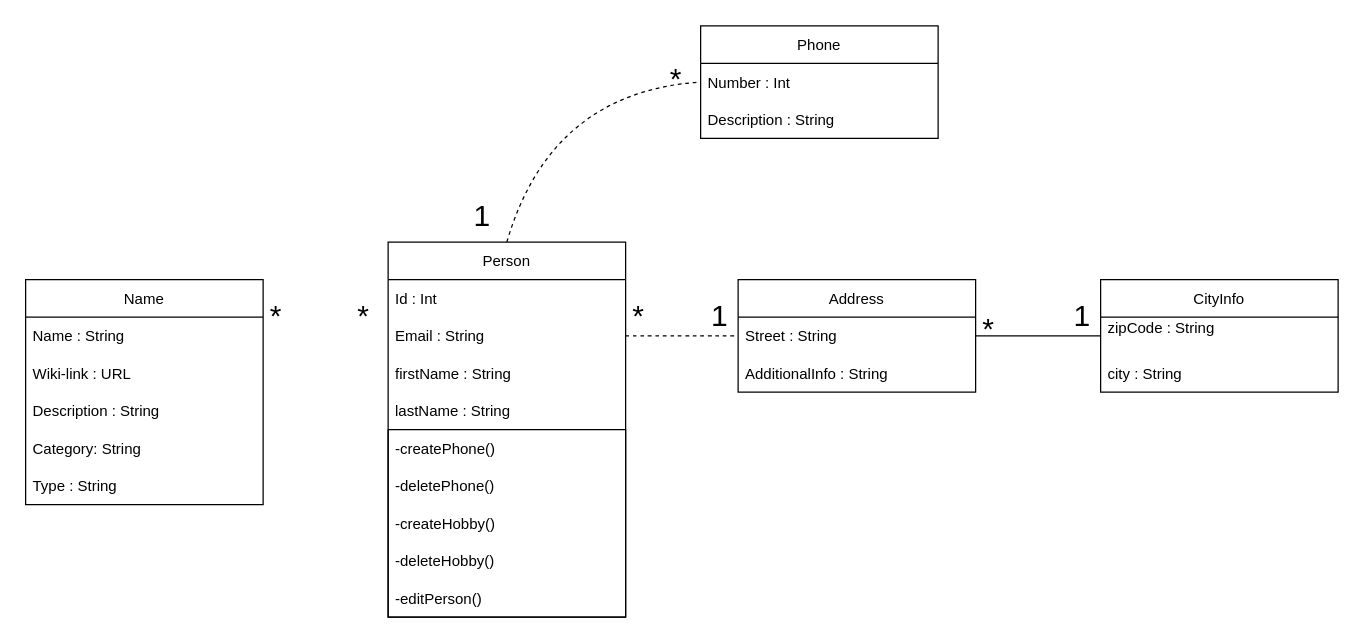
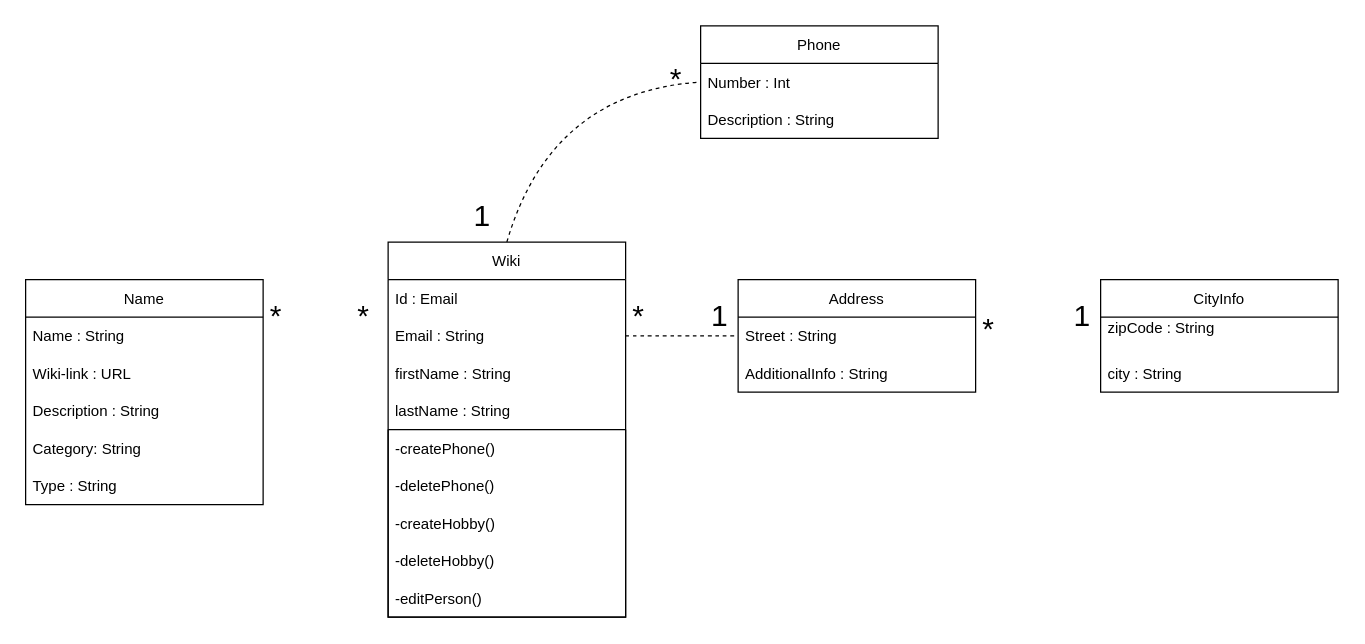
  <mxCell id="0" />
  <mxCell id="1" parent="0" />
  <mxCell id="2" value="Phone" style="swimlane;fontStyle=0;childLayout=stackLayout;horizontal=1;startSize=30;horizontalStack=0;resizeParent=1;resizeParentMax=0;resizeLast=0;collapsible=1;marginBottom=0;hachureGap=4;pointerEvents=0;" parent="1" vertex="1"><mxGeometry x="560" y="20" width="190" height="90" as="geometry" /></mxCell>
  <mxCell id="3" value="Number : Int" style="text;strokeColor=none;fillColor=none;align=left;verticalAlign=middle;spacingLeft=4;spacingRight=4;overflow=hidden;points=[[0,0.5],[1,0.5]];portConstraint=eastwest;rotatable=0;" parent="2" vertex="1"><mxGeometry y="30" width="190" height="30" as="geometry" /></mxCell>
  <mxCell id="4" value="Description : String" style="text;strokeColor=none;fillColor=none;align=left;verticalAlign=middle;spacingLeft=4;spacingRight=4;overflow=hidden;points=[[0,0.5],[1,0.5]];portConstraint=eastwest;rotatable=0;" parent="2" vertex="1"><mxGeometry y="60" width="190" height="30" as="geometry" /></mxCell>
  <mxCell id="5" value="Address" style="swimlane;fontStyle=0;childLayout=stackLayout;horizontal=1;startSize=30;horizontalStack=0;resizeParent=1;resizeParentMax=0;resizeLast=0;collapsible=1;marginBottom=0;hachureGap=4;pointerEvents=0;" parent="1" vertex="1"><mxGeometry x="590" y="223" width="190" height="90" as="geometry" /></mxCell>
  <mxCell id="6" value="Street : String" style="text;strokeColor=none;fillColor=none;align=left;verticalAlign=middle;spacingLeft=4;spacingRight=4;overflow=hidden;points=[[0,0.5],[1,0.5]];portConstraint=eastwest;rotatable=0;" parent="5" vertex="1"><mxGeometry y="30" width="190" height="30" as="geometry" /></mxCell>
  <mxCell id="7" value="AdditionalInfo : String" style="text;strokeColor=none;fillColor=none;align=left;verticalAlign=middle;spacingLeft=4;spacingRight=4;overflow=hidden;points=[[0,0.5],[1,0.5]];portConstraint=eastwest;rotatable=0;" parent="5" vertex="1"><mxGeometry y="60" width="190" height="30" as="geometry" /></mxCell>
  <mxCell id="8" style="edgeStyle=none;curved=1;rounded=0;orthogonalLoop=1;jettySize=auto;html=1;entryX=0;entryY=0.5;entryDx=0;entryDy=0;endArrow=close;startSize=14;endSize=14;sourcePerimeterSpacing=8;targetPerimeterSpacing=8;exitX=0.5;exitY=0;exitDx=0;exitDy=0;dashed=1;" parent="1" source="10" target="3" edge="1"><mxGeometry relative="1" as="geometry"><Array as="points"><mxPoint x="440" y="73" /></Array></mxGeometry></mxCell>
  <mxCell id="9" style="edgeStyle=none;curved=1;rounded=0;orthogonalLoop=1;jettySize=auto;html=1;entryX=0;entryY=0.5;entryDx=0;entryDy=0;endArrow=close;startSize=14;endSize=14;sourcePerimeterSpacing=8;targetPerimeterSpacing=8;exitX=1;exitY=0.5;exitDx=0;exitDy=0;dashed=1;" parent="1" source="12" target="6" edge="1"><mxGeometry relative="1" as="geometry"><mxPoint x="502" y="268" as="sourcePoint" /></mxGeometry></mxCell>
- <mxCell id="10" value="Person" style="swimlane;fontStyle=0;childLayout=stackLayout;horizontal=1;startSize=30;horizontalStack=0;resizeParent=1;resizeParentMax=0;resizeLast=0;collapsible=1;marginBottom=0;hachureGap=4;pointerEvents=0;" parent="1" vertex="1"><mxGeometry x="310" y="193" width="190" height="300" as="geometry" /></mxCell>
- <mxCell id="11" value="Id : Int" style="text;strokeColor=none;fillColor=none;align=left;verticalAlign=middle;spacingLeft=4;spacingRight=4;overflow=hidden;points=[[0,0.5],[1,0.5]];portConstraint=eastwest;rotatable=0;" parent="10" vertex="1"><mxGeometry y="30" width="190" height="30" as="geometry" /></mxCell>
+ <mxCell id="10" value="Wiki" style="swimlane;fontStyle=0;childLayout=stackLayout;horizontal=1;startSize=30;horizontalStack=0;resizeParent=1;resizeParentMax=0;resizeLast=0;collapsible=1;marginBottom=0;hachureGap=4;pointerEvents=0;" parent="1" vertex="1"><mxGeometry x="310" y="193" width="190" height="300" as="geometry" /></mxCell>
+ <mxCell id="11" value="Id : Email" style="text;strokeColor=none;fillColor=none;align=left;verticalAlign=middle;spacingLeft=4;spacingRight=4;overflow=hidden;points=[[0,0.5],[1,0.5]];portConstraint=eastwest;rotatable=0;" parent="10" vertex="1"><mxGeometry y="30" width="190" height="30" as="geometry" /></mxCell>
  <mxCell id="12" value="Email : String" style="text;strokeColor=none;fillColor=none;align=left;verticalAlign=middle;spacingLeft=4;spacingRight=4;overflow=hidden;points=[[0,0.5],[1,0.5]];portConstraint=eastwest;rotatable=0;" parent="10" vertex="1"><mxGeometry y="60" width="190" height="30" as="geometry" /></mxCell>
  <mxCell id="13" value="firstName : String" style="text;strokeColor=none;fillColor=none;align=left;verticalAlign=middle;spacingLeft=4;spacingRight=4;overflow=hidden;points=[[0,0.5],[1,0.5]];portConstraint=eastwest;rotatable=0;" parent="10" vertex="1"><mxGeometry y="90" width="190" height="30" as="geometry" /></mxCell>
  <mxCell id="14" value="lastName : String" style="text;strokeColor=none;fillColor=none;align=left;verticalAlign=middle;spacingLeft=4;spacingRight=4;overflow=hidden;points=[[0,0.5],[1,0.5]];portConstraint=eastwest;rotatable=0;" parent="10" vertex="1"><mxGeometry y="120" width="190" height="30" as="geometry" /></mxCell>
  <mxCell id="15" value="" style="swimlane;fontStyle=0;childLayout=stackLayout;horizontal=1;startSize=0;horizontalStack=0;resizeParent=1;resizeParentMax=0;resizeLast=0;collapsible=1;marginBottom=0;hachureGap=4;pointerEvents=0;" parent="10" vertex="1"><mxGeometry y="150" width="190" height="150" as="geometry" /></mxCell>
  <mxCell id="16" value="-createPhone()" style="text;strokeColor=none;fillColor=none;align=left;verticalAlign=middle;spacingLeft=4;spacingRight=4;overflow=hidden;points=[[0,0.5],[1,0.5]];portConstraint=eastwest;rotatable=0;" parent="15" vertex="1"><mxGeometry width="190" height="30" as="geometry" /></mxCell>
  <mxCell id="17" value="-deletePhone()" style="text;strokeColor=none;fillColor=none;align=left;verticalAlign=middle;spacingLeft=4;spacingRight=4;overflow=hidden;points=[[0,0.5],[1,0.5]];portConstraint=eastwest;rotatable=0;" parent="15" vertex="1"><mxGeometry y="30" width="190" height="30" as="geometry" /></mxCell>
  <mxCell id="18" value="-createHobby()" style="text;strokeColor=none;fillColor=none;align=left;verticalAlign=middle;spacingLeft=4;spacingRight=4;overflow=hidden;points=[[0,0.5],[1,0.5]];portConstraint=eastwest;rotatable=0;" parent="15" vertex="1"><mxGeometry y="60" width="190" height="30" as="geometry" /></mxCell>
  <mxCell id="19" value="-deleteHobby()" style="text;strokeColor=none;fillColor=none;align=left;verticalAlign=middle;spacingLeft=4;spacingRight=4;overflow=hidden;points=[[0,0.5],[1,0.5]];portConstraint=eastwest;rotatable=0;" parent="15" vertex="1"><mxGeometry y="90" width="190" height="30" as="geometry" /></mxCell>
  <mxCell id="20" value="-editPerson()" style="text;strokeColor=none;fillColor=none;align=left;verticalAlign=middle;spacingLeft=4;spacingRight=4;overflow=hidden;points=[[0,0.5],[1,0.5]];portConstraint=eastwest;rotatable=0;" vertex="1" parent="15"><mxGeometry y="120" width="190" height="30" as="geometry" /></mxCell>
  <mxCell id="21" value="CityInfo" style="swimlane;fontStyle=0;childLayout=stackLayout;horizontal=1;startSize=30;horizontalStack=0;resizeParent=1;resizeParentMax=0;resizeLast=0;collapsible=1;marginBottom=0;hachureGap=4;pointerEvents=0;" parent="1" vertex="1"><mxGeometry x="880" y="223" width="190" height="90" as="geometry" /></mxCell>
  <mxCell id="22" value="zipCode : String &#10;" style="text;strokeColor=none;fillColor=none;align=left;verticalAlign=middle;spacingLeft=4;spacingRight=4;overflow=hidden;points=[[0,0.5],[1,0.5]];portConstraint=eastwest;rotatable=0;" parent="21" vertex="1"><mxGeometry y="30" width="190" height="30" as="geometry" /></mxCell>
  <mxCell id="23" value="city : String" style="text;strokeColor=none;fillColor=none;align=left;verticalAlign=middle;spacingLeft=4;spacingRight=4;overflow=hidden;points=[[0,0.5],[1,0.5]];portConstraint=eastwest;rotatable=0;" parent="21" vertex="1"><mxGeometry y="60" width="190" height="30" as="geometry" /></mxCell>
  <mxCell id="24" value="Name" style="swimlane;fontStyle=0;childLayout=stackLayout;horizontal=1;startSize=30;horizontalStack=0;resizeParent=1;resizeParentMax=0;resizeLast=0;collapsible=1;marginBottom=0;hachureGap=4;pointerEvents=0;" parent="1" vertex="1"><mxGeometry x="20" y="223" width="190" height="180" as="geometry" /></mxCell>
  <mxCell id="25" value="Name : String " style="text;strokeColor=none;fillColor=none;align=left;verticalAlign=middle;spacingLeft=4;spacingRight=4;overflow=hidden;points=[[0,0.5],[1,0.5]];portConstraint=eastwest;rotatable=0;" parent="24" vertex="1"><mxGeometry y="30" width="190" height="30" as="geometry" /></mxCell>
  <mxCell id="26" value="Wiki-link : URL" style="text;strokeColor=none;fillColor=none;align=left;verticalAlign=middle;spacingLeft=4;spacingRight=4;overflow=hidden;points=[[0,0.5],[1,0.5]];portConstraint=eastwest;rotatable=0;" parent="24" vertex="1"><mxGeometry y="60" width="190" height="30" as="geometry" /></mxCell>
  <mxCell id="27" value="Description : String" style="text;strokeColor=none;fillColor=none;align=left;verticalAlign=middle;spacingLeft=4;spacingRight=4;overflow=hidden;points=[[0,0.5],[1,0.5]];portConstraint=eastwest;rotatable=0;" vertex="1" parent="24"><mxGeometry y="90" width="190" height="30" as="geometry" /></mxCell>
  <mxCell id="28" value="Category: String" style="text;strokeColor=none;fillColor=none;align=left;verticalAlign=middle;spacingLeft=4;spacingRight=4;overflow=hidden;points=[[0,0.5],[1,0.5]];portConstraint=eastwest;rotatable=0;" vertex="1" parent="24"><mxGeometry y="120" width="190" height="30" as="geometry" /></mxCell>
  <mxCell id="29" value="Type : String" style="text;strokeColor=none;fillColor=none;align=left;verticalAlign=middle;spacingLeft=4;spacingRight=4;overflow=hidden;points=[[0,0.5],[1,0.5]];portConstraint=eastwest;rotatable=0;" vertex="1" parent="24"><mxGeometry y="150" width="190" height="30" as="geometry" /></mxCell>
  <mxCell id="30" value="&lt;font style=&quot;font-size: 24px&quot;&gt;*&lt;/font&gt;" style="text;html=1;align=center;verticalAlign=middle;resizable=0;points=[];autosize=1;strokeColor=none;fillColor=none;" parent="1" vertex="1"><mxGeometry x="530" y="53" width="20" height="20" as="geometry" /></mxCell>
  <mxCell id="31" value="&lt;font style=&quot;font-size: 24px&quot;&gt;1&lt;/font&gt;" style="text;html=1;align=center;verticalAlign=middle;resizable=0;points=[];autosize=1;strokeColor=none;fillColor=none;" parent="1" vertex="1"><mxGeometry x="370" y="163" width="30" height="20" as="geometry" /></mxCell>
- <mxCell id="32" style="edgeStyle=none;curved=1;rounded=0;orthogonalLoop=1;jettySize=auto;html=1;entryX=0;entryY=0.5;entryDx=0;entryDy=0;endArrow=close;startSize=14;endSize=14;sourcePerimeterSpacing=8;targetPerimeterSpacing=8;exitX=1;exitY=0.5;exitDx=0;exitDy=0;" parent="1" source="6" target="22" edge="1"><mxGeometry relative="1" as="geometry" /></mxCell>
  <mxCell id="33" value="&lt;font style=&quot;font-size: 24px&quot;&gt;*&lt;/font&gt;" style="text;html=1;align=center;verticalAlign=middle;resizable=0;points=[];autosize=1;strokeColor=none;fillColor=none;" parent="1" vertex="1"><mxGeometry x="780" y="253" width="20" height="20" as="geometry" /></mxCell>
  <mxCell id="34" value="&lt;font style=&quot;font-size: 24px&quot;&gt;1&lt;/font&gt;" style="text;html=1;align=center;verticalAlign=middle;resizable=0;points=[];autosize=1;strokeColor=none;fillColor=none;" parent="1" vertex="1"><mxGeometry x="850" y="243" width="30" height="20" as="geometry" /></mxCell>
  <mxCell id="35" value="&lt;font style=&quot;font-size: 24px&quot;&gt;*&lt;/font&gt;" style="text;html=1;align=center;verticalAlign=middle;resizable=0;points=[];autosize=1;strokeColor=none;fillColor=none;" parent="1" vertex="1"><mxGeometry x="500" y="243" width="20" height="20" as="geometry" /></mxCell>
  <mxCell id="36" value="&lt;font style=&quot;font-size: 24px&quot;&gt;1&lt;/font&gt;" style="text;html=1;align=center;verticalAlign=middle;resizable=0;points=[];autosize=1;strokeColor=none;fillColor=none;" parent="1" vertex="1"><mxGeometry x="560" y="243" width="30" height="20" as="geometry" /></mxCell>
  <mxCell id="37" value="&lt;font style=&quot;font-size: 24px&quot;&gt;*&lt;/font&gt;" style="text;html=1;align=center;verticalAlign=middle;resizable=0;points=[];autosize=1;strokeColor=none;fillColor=none;" parent="1" vertex="1"><mxGeometry x="210" y="243" width="20" height="20" as="geometry" /></mxCell>
  <mxCell id="38" value="&lt;font style=&quot;font-size: 24px&quot;&gt;*&lt;/font&gt;" style="text;html=1;align=center;verticalAlign=middle;resizable=0;points=[];autosize=1;strokeColor=none;fillColor=none;" parent="1" vertex="1"><mxGeometry x="280" y="243" width="20" height="20" as="geometry" /></mxCell>
